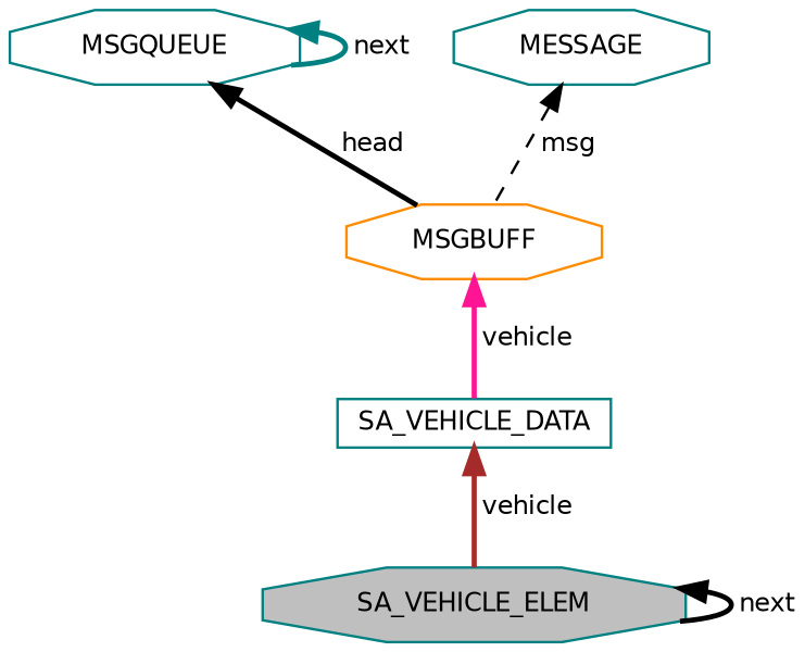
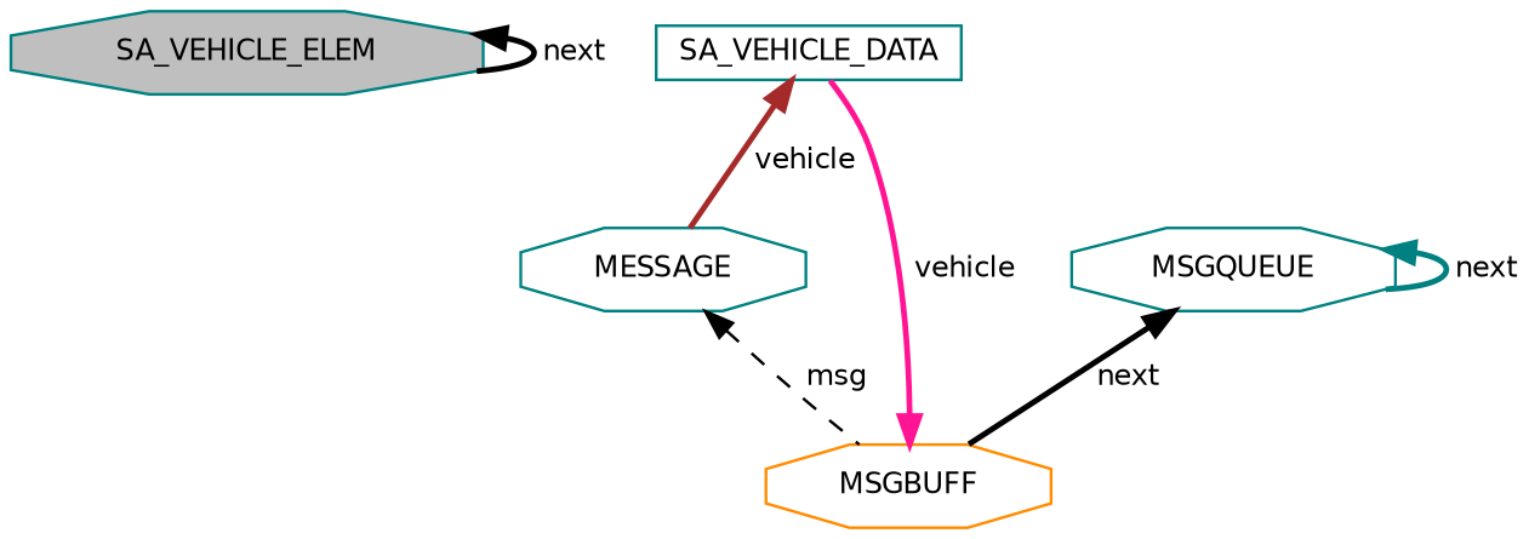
  digraph {
    node [color=teal fillcolor=white fontname=Helvetica fontsize=10 shape=octagon style=filled]
    edge [color=black dir=back fontname=Helvetica fontsize=10 labelfontname=Helvetica labelfontsize=10 style=bold]
    n1 [fillcolor=grey75 fontcolor=black height=0.2 label=SA_VEHICLE_ELEM width=0.4]
    n2 [height=0.2 label=SA_VEHICLE_DATA shape=box width=0.4]
    n3 [color=darkorange height=0.2 label=MSGBUFF width=0.4]
    n4 [height=0.2 label=MSGQUEUE width=0.4]
    n5 [height=0.2 label=MESSAGE width=0.4]
    n1 -> n1 [label=" next"]
-   n2 -> n1 [color=brown label=" vehicle"]
+   n2 -> n5 [color=brown label=" vehicle"]
    n3 -> n2 [color=deeppink label=" vehicle"]
-   n4 -> n3 [label=" head"]
+   n4 -> n3 [label=" next"]
    n4 -> n4 [color=teal label=" next"]
    n5 -> n3 [label=" msg" style=dashed]
  }
